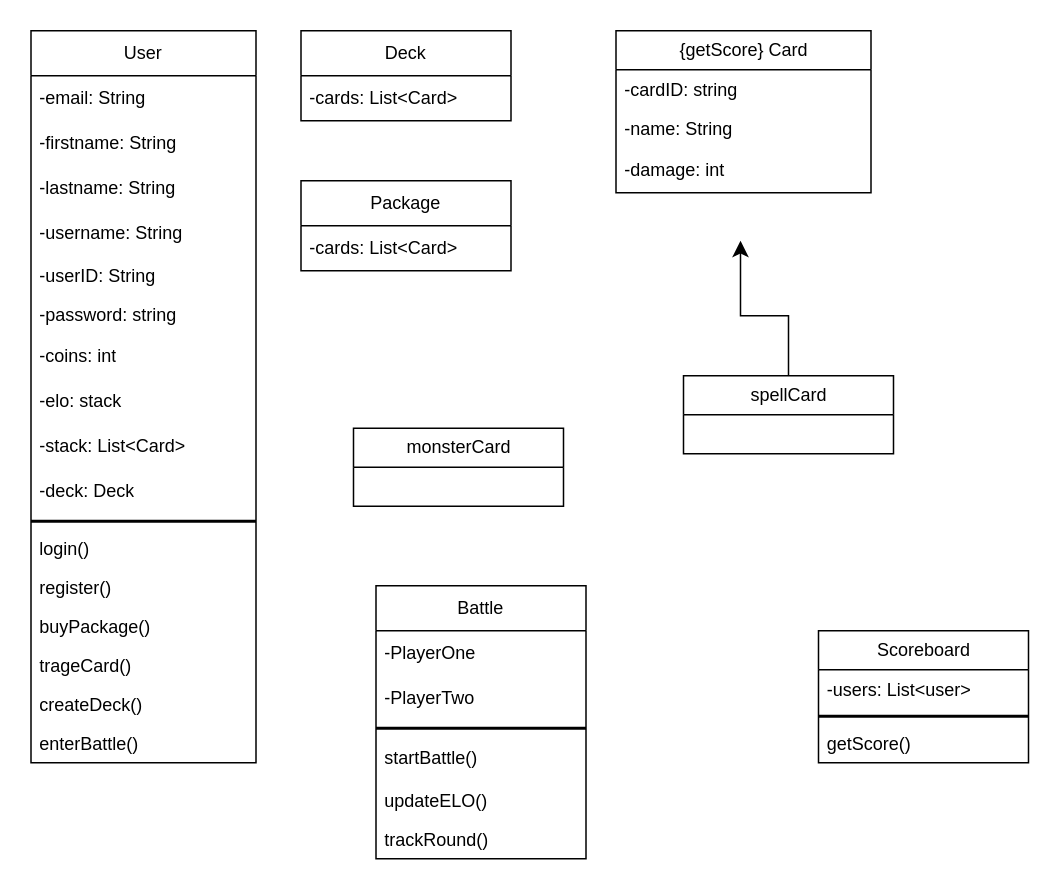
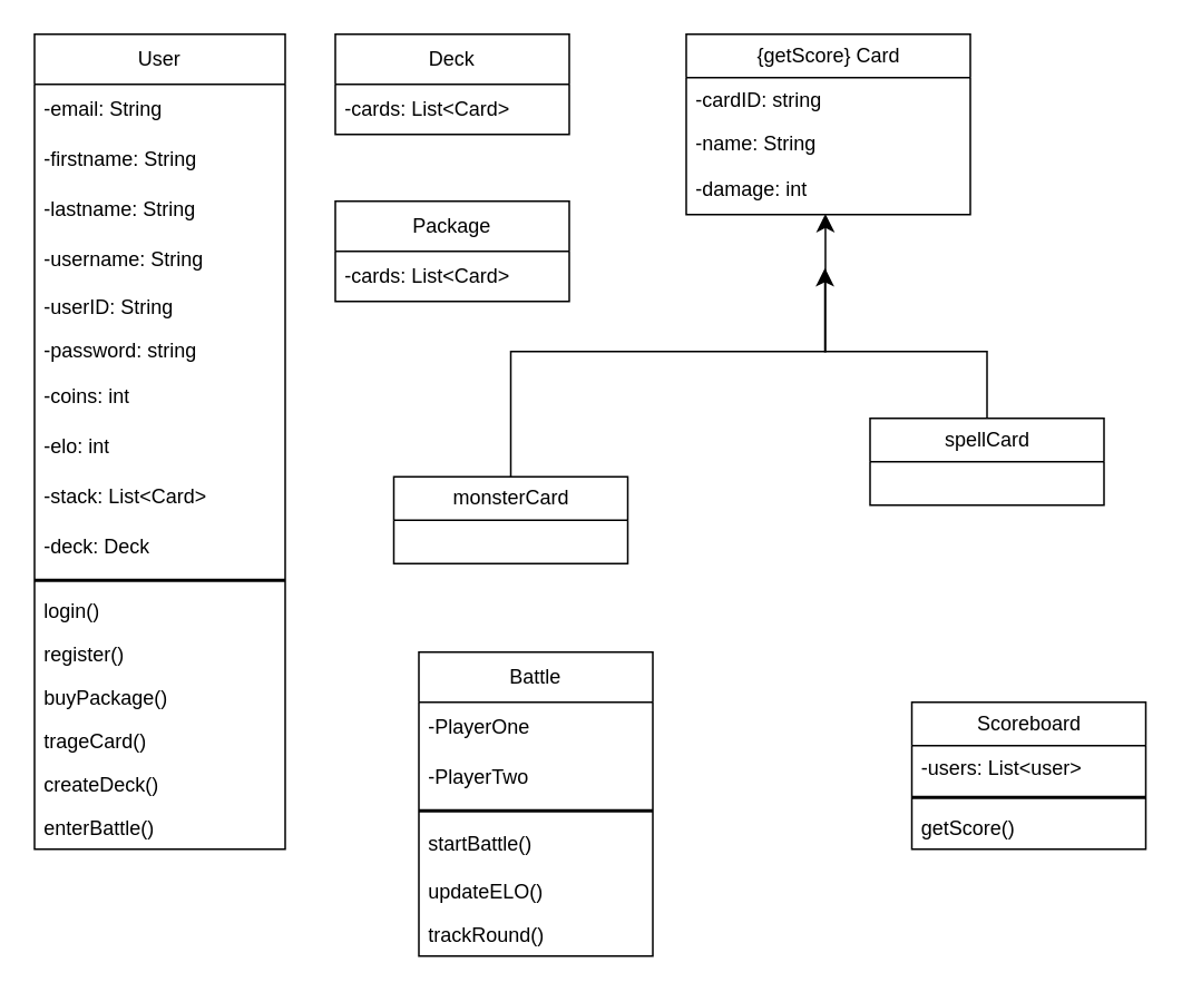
  <mxCell id="0" />
  <mxCell id="1" parent="0" />
  <mxCell id="2" value="User" style="swimlane;fontStyle=0;childLayout=stackLayout;horizontal=1;startSize=30;horizontalStack=0;resizeParent=1;resizeParentMax=0;resizeLast=0;collapsible=1;marginBottom=0;whiteSpace=wrap;html=1;" vertex="1" parent="1"><mxGeometry x="20" y="20" width="150" height="488" as="geometry"><mxRectangle x="30" y="50" width="70" height="30" as="alternateBounds" /></mxGeometry></mxCell>
  <mxCell id="3" value="-email: String" style="text;strokeColor=none;fillColor=none;align=left;verticalAlign=middle;spacingLeft=4;spacingRight=4;overflow=hidden;points=[[0,0.5],[1,0.5]];portConstraint=eastwest;rotatable=0;whiteSpace=wrap;html=1;" vertex="1" parent="2"><mxGeometry y="30" width="150" height="30" as="geometry" /></mxCell>
  <mxCell id="4" value="-firstname: String" style="text;strokeColor=none;fillColor=none;align=left;verticalAlign=middle;spacingLeft=4;spacingRight=4;overflow=hidden;points=[[0,0.5],[1,0.5]];portConstraint=eastwest;rotatable=0;whiteSpace=wrap;html=1;" vertex="1" parent="2"><mxGeometry y="60" width="150" height="30" as="geometry" /></mxCell>
  <mxCell id="5" value="-lastname: String" style="text;strokeColor=none;fillColor=none;align=left;verticalAlign=middle;spacingLeft=4;spacingRight=4;overflow=hidden;points=[[0,0.5],[1,0.5]];portConstraint=eastwest;rotatable=0;whiteSpace=wrap;html=1;" vertex="1" parent="2"><mxGeometry y="90" width="150" height="30" as="geometry" /></mxCell>
  <mxCell id="6" value="-username: String" style="text;strokeColor=none;fillColor=none;align=left;verticalAlign=middle;spacingLeft=4;spacingRight=4;overflow=hidden;points=[[0,0.5],[1,0.5]];portConstraint=eastwest;rotatable=0;whiteSpace=wrap;html=1;" vertex="1" parent="2"><mxGeometry y="120" width="150" height="30" as="geometry" /></mxCell>
  <mxCell id="7" value="-userID: String" style="text;strokeColor=none;fillColor=none;align=left;verticalAlign=top;spacingLeft=4;spacingRight=4;overflow=hidden;rotatable=0;points=[[0,0.5],[1,0.5]];portConstraint=eastwest;whiteSpace=wrap;html=1;" vertex="1" parent="2"><mxGeometry y="150" width="150" height="26" as="geometry" /></mxCell>
  <mxCell id="8" value="-password: string" style="text;strokeColor=none;fillColor=none;align=left;verticalAlign=top;spacingLeft=4;spacingRight=4;overflow=hidden;rotatable=0;points=[[0,0.5],[1,0.5]];portConstraint=eastwest;whiteSpace=wrap;html=1;" vertex="1" parent="2"><mxGeometry y="176" width="150" height="26" as="geometry" /></mxCell>
  <mxCell id="9" value="-coins: int" style="text;strokeColor=none;fillColor=none;align=left;verticalAlign=middle;spacingLeft=4;spacingRight=4;overflow=hidden;points=[[0,0.5],[1,0.5]];portConstraint=eastwest;rotatable=0;whiteSpace=wrap;html=1;" vertex="1" parent="2"><mxGeometry y="202" width="150" height="30" as="geometry" /></mxCell>
- <mxCell id="10" value="-elo: stack" style="text;strokeColor=none;fillColor=none;align=left;verticalAlign=middle;spacingLeft=4;spacingRight=4;overflow=hidden;points=[[0,0.5],[1,0.5]];portConstraint=eastwest;rotatable=0;whiteSpace=wrap;html=1;" vertex="1" parent="2"><mxGeometry y="232" width="150" height="30" as="geometry" /></mxCell>
+ <mxCell id="10" value="-elo: int" style="text;strokeColor=none;fillColor=none;align=left;verticalAlign=middle;spacingLeft=4;spacingRight=4;overflow=hidden;points=[[0,0.5],[1,0.5]];portConstraint=eastwest;rotatable=0;whiteSpace=wrap;html=1;" vertex="1" parent="2"><mxGeometry y="232" width="150" height="30" as="geometry" /></mxCell>
  <mxCell id="11" value="-stack: List&amp;lt;Card&amp;gt;" style="text;strokeColor=none;fillColor=none;align=left;verticalAlign=middle;spacingLeft=4;spacingRight=4;overflow=hidden;points=[[0,0.5],[1,0.5]];portConstraint=eastwest;rotatable=0;whiteSpace=wrap;html=1;" vertex="1" parent="2"><mxGeometry y="262" width="150" height="30" as="geometry" /></mxCell>
  <mxCell id="12" value="-deck: Deck" style="text;strokeColor=none;fillColor=none;align=left;verticalAlign=middle;spacingLeft=4;spacingRight=4;overflow=hidden;points=[[0,0.5],[1,0.5]];portConstraint=eastwest;rotatable=0;whiteSpace=wrap;html=1;" vertex="1" parent="2"><mxGeometry y="292" width="150" height="30" as="geometry" /></mxCell>
  <mxCell id="13" value="" style="line;strokeWidth=2;html=1;" vertex="1" parent="2"><mxGeometry y="322" width="150" height="10" as="geometry" /></mxCell>
  <mxCell id="14" value="login()" style="text;strokeColor=none;fillColor=none;align=left;verticalAlign=top;spacingLeft=4;spacingRight=4;overflow=hidden;rotatable=0;points=[[0,0.5],[1,0.5]];portConstraint=eastwest;whiteSpace=wrap;html=1;" vertex="1" parent="2"><mxGeometry y="332" width="150" height="26" as="geometry" /></mxCell>
  <mxCell id="15" value="register()" style="text;strokeColor=none;fillColor=none;align=left;verticalAlign=top;spacingLeft=4;spacingRight=4;overflow=hidden;rotatable=0;points=[[0,0.5],[1,0.5]];portConstraint=eastwest;whiteSpace=wrap;html=1;" vertex="1" parent="2"><mxGeometry y="358" width="150" height="26" as="geometry" /></mxCell>
  <mxCell id="16" value="buyPackage()" style="text;strokeColor=none;fillColor=none;align=left;verticalAlign=top;spacingLeft=4;spacingRight=4;overflow=hidden;rotatable=0;points=[[0,0.5],[1,0.5]];portConstraint=eastwest;whiteSpace=wrap;html=1;" vertex="1" parent="2"><mxGeometry y="384" width="150" height="26" as="geometry" /></mxCell>
  <mxCell id="17" value="trageCard()" style="text;strokeColor=none;fillColor=none;align=left;verticalAlign=top;spacingLeft=4;spacingRight=4;overflow=hidden;rotatable=0;points=[[0,0.5],[1,0.5]];portConstraint=eastwest;whiteSpace=wrap;html=1;" vertex="1" parent="2"><mxGeometry y="410" width="150" height="26" as="geometry" /></mxCell>
  <mxCell id="18" value="createDeck()" style="text;strokeColor=none;fillColor=none;align=left;verticalAlign=top;spacingLeft=4;spacingRight=4;overflow=hidden;rotatable=0;points=[[0,0.5],[1,0.5]];portConstraint=eastwest;whiteSpace=wrap;html=1;" vertex="1" parent="2"><mxGeometry y="436" width="150" height="26" as="geometry" /></mxCell>
  <mxCell id="19" value="enterBattle()" style="text;strokeColor=none;fillColor=none;align=left;verticalAlign=top;spacingLeft=4;spacingRight=4;overflow=hidden;rotatable=0;points=[[0,0.5],[1,0.5]];portConstraint=eastwest;whiteSpace=wrap;html=1;" vertex="1" parent="2"><mxGeometry y="462" width="150" height="26" as="geometry" /></mxCell>
  <mxCell id="20" style="edgeStyle=none;html=1;entryX=1;entryY=0.5;entryDx=0;entryDy=0;" edge="1" parent="2" source="2" target="8"><mxGeometry relative="1" as="geometry" /></mxCell>
  <mxCell id="21" value="{getScore} Card" style="swimlane;fontStyle=0;childLayout=stackLayout;horizontal=1;startSize=26;fillColor=none;horizontalStack=0;resizeParent=1;resizeParentMax=0;resizeLast=0;collapsible=1;marginBottom=0;html=1;" vertex="1" parent="1"><mxGeometry x="410" y="20" width="170" height="108" as="geometry" /></mxCell>
  <mxCell id="22" value="-cardID: string" style="text;strokeColor=none;fillColor=none;align=left;verticalAlign=top;spacingLeft=4;spacingRight=4;overflow=hidden;rotatable=0;points=[[0,0.5],[1,0.5]];portConstraint=eastwest;whiteSpace=wrap;html=1;" vertex="1" parent="21"><mxGeometry y="26" width="170" height="26" as="geometry" /></mxCell>
  <mxCell id="23" value="-name: String" style="text;strokeColor=none;fillColor=none;align=left;verticalAlign=top;spacingLeft=4;spacingRight=4;overflow=hidden;rotatable=0;points=[[0,0.5],[1,0.5]];portConstraint=eastwest;whiteSpace=wrap;html=1;" vertex="1" parent="21"><mxGeometry y="52" width="170" height="26" as="geometry" /></mxCell>
  <mxCell id="24" value="-damage: int" style="text;strokeColor=none;fillColor=none;align=left;verticalAlign=middle;spacingLeft=4;spacingRight=4;overflow=hidden;points=[[0,0.5],[1,0.5]];portConstraint=eastwest;rotatable=0;whiteSpace=wrap;html=1;" vertex="1" parent="21"><mxGeometry y="78" width="170" height="30" as="geometry" /></mxCell>
  <mxCell id="25" value="monsterCard" style="swimlane;fontStyle=0;childLayout=stackLayout;horizontal=1;startSize=26;fillColor=none;horizontalStack=0;resizeParent=1;resizeParentMax=0;resizeLast=0;collapsible=1;marginBottom=0;html=1;" vertex="1" parent="1"><mxGeometry x="235" y="285" width="140" height="52" as="geometry" /></mxCell>
- <mxCell id="26" value="spellCard" style="swimlane;fontStyle=0;childLayout=stackLayout;horizontal=1;startSize=26;fillColor=none;horizontalStack=0;resizeParent=1;resizeParentMax=0;resizeLast=0;collapsible=1;marginBottom=0;html=1;" vertex="1" parent="1"><mxGeometry x="455" y="250" width="140" height="52" as="geometry" /></mxCell>
+ <mxCell id="26" value="spellCard" style="swimlane;fontStyle=0;childLayout=stackLayout;horizontal=1;startSize=26;fillColor=none;horizontalStack=0;resizeParent=1;resizeParentMax=0;resizeLast=0;collapsible=1;marginBottom=0;html=1;" vertex="1" parent="1"><mxGeometry x="520" y="250" width="140" height="52" as="geometry" /></mxCell>
+ <mxCell id="27" value="" style="edgeStyle=elbowEdgeStyle;elbow=vertical;endArrow=classic;html=1;curved=0;rounded=0;endSize=8;startSize=8;exitX=0.5;exitY=0;exitDx=0;exitDy=0;entryX=0.49;entryY=0.986;entryDx=0;entryDy=0;entryPerimeter=0;" edge="1" parent="1" source="25" target="24"><mxGeometry width="50" height="50" relative="1" as="geometry"><mxPoint x="500" y="240" as="sourcePoint" /><mxPoint x="550" y="190" as="targetPoint" /><Array as="points"><mxPoint x="510" y="210" /></Array></mxGeometry></mxCell>
  <mxCell id="28" value="" style="edgeStyle=elbowEdgeStyle;elbow=vertical;endArrow=classic;html=1;curved=0;rounded=0;endSize=8;startSize=8;exitX=0.5;exitY=0;exitDx=0;exitDy=0;" edge="1" parent="1" source="26"><mxGeometry width="50" height="50" relative="1" as="geometry"><mxPoint x="500" y="240" as="sourcePoint" /><mxPoint x="493" y="160" as="targetPoint" /><Array as="points"><mxPoint x="550" y="210" /></Array></mxGeometry></mxCell>
  <mxCell id="29" value="Deck" style="swimlane;fontStyle=0;childLayout=stackLayout;horizontal=1;startSize=30;horizontalStack=0;resizeParent=1;resizeParentMax=0;resizeLast=0;collapsible=1;marginBottom=0;whiteSpace=wrap;html=1;" vertex="1" parent="1"><mxGeometry x="200" y="20" width="140" height="60" as="geometry" /></mxCell>
  <mxCell id="30" value="-cards: List&amp;lt;Card&amp;gt;" style="text;strokeColor=none;fillColor=none;align=left;verticalAlign=middle;spacingLeft=4;spacingRight=4;overflow=hidden;points=[[0,0.5],[1,0.5]];portConstraint=eastwest;rotatable=0;whiteSpace=wrap;html=1;" vertex="1" parent="29"><mxGeometry y="30" width="140" height="30" as="geometry" /></mxCell>
  <mxCell id="31" value="Package" style="swimlane;fontStyle=0;childLayout=stackLayout;horizontal=1;startSize=30;horizontalStack=0;resizeParent=1;resizeParentMax=0;resizeLast=0;collapsible=1;marginBottom=0;whiteSpace=wrap;html=1;" vertex="1" parent="1"><mxGeometry x="200" y="120" width="140" height="60" as="geometry" /></mxCell>
  <mxCell id="32" value="-cards: List&amp;lt;Card&amp;gt;" style="text;strokeColor=none;fillColor=none;align=left;verticalAlign=middle;spacingLeft=4;spacingRight=4;overflow=hidden;points=[[0,0.5],[1,0.5]];portConstraint=eastwest;rotatable=0;whiteSpace=wrap;html=1;" vertex="1" parent="31"><mxGeometry y="30" width="140" height="30" as="geometry" /></mxCell>
  <mxCell id="33" value="Battle" style="swimlane;fontStyle=0;childLayout=stackLayout;horizontal=1;startSize=30;horizontalStack=0;resizeParent=1;resizeParentMax=0;resizeLast=0;collapsible=1;marginBottom=0;whiteSpace=wrap;html=1;" vertex="1" parent="1"><mxGeometry x="250" y="390" width="140" height="182" as="geometry" /></mxCell>
  <mxCell id="34" value="-PlayerOne" style="text;strokeColor=none;fillColor=none;align=left;verticalAlign=middle;spacingLeft=4;spacingRight=4;overflow=hidden;points=[[0,0.5],[1,0.5]];portConstraint=eastwest;rotatable=0;whiteSpace=wrap;html=1;" vertex="1" parent="33"><mxGeometry y="30" width="140" height="30" as="geometry" /></mxCell>
  <mxCell id="35" value="-PlayerTwo" style="text;strokeColor=none;fillColor=none;align=left;verticalAlign=middle;spacingLeft=4;spacingRight=4;overflow=hidden;points=[[0,0.5],[1,0.5]];portConstraint=eastwest;rotatable=0;whiteSpace=wrap;html=1;" vertex="1" parent="33"><mxGeometry y="60" width="140" height="30" as="geometry" /></mxCell>
  <mxCell id="36" value="" style="line;strokeWidth=2;html=1;" vertex="1" parent="33"><mxGeometry y="90" width="140" height="10" as="geometry" /></mxCell>
  <mxCell id="37" value="startBattle()" style="text;strokeColor=none;fillColor=none;align=left;verticalAlign=middle;spacingLeft=4;spacingRight=4;overflow=hidden;points=[[0,0.5],[1,0.5]];portConstraint=eastwest;rotatable=0;whiteSpace=wrap;html=1;" vertex="1" parent="33"><mxGeometry y="100" width="140" height="30" as="geometry" /></mxCell>
  <mxCell id="38" value="updateELO()" style="text;strokeColor=none;fillColor=none;align=left;verticalAlign=top;spacingLeft=4;spacingRight=4;overflow=hidden;rotatable=0;points=[[0,0.5],[1,0.5]];portConstraint=eastwest;whiteSpace=wrap;html=1;" vertex="1" parent="33"><mxGeometry y="130" width="140" height="26" as="geometry" /></mxCell>
  <mxCell id="39" value="trackRound()" style="text;strokeColor=none;fillColor=none;align=left;verticalAlign=top;spacingLeft=4;spacingRight=4;overflow=hidden;rotatable=0;points=[[0,0.5],[1,0.5]];portConstraint=eastwest;whiteSpace=wrap;html=1;" vertex="1" parent="33"><mxGeometry y="156" width="140" height="26" as="geometry" /></mxCell>
  <mxCell id="40" value="Scoreboard" style="swimlane;fontStyle=0;childLayout=stackLayout;horizontal=1;startSize=26;fillColor=none;horizontalStack=0;resizeParent=1;resizeParentMax=0;resizeLast=0;collapsible=1;marginBottom=0;html=1;" vertex="1" parent="1"><mxGeometry x="545" y="420" width="140" height="88" as="geometry" /></mxCell>
  <mxCell id="41" value="-users: List&amp;lt;user&amp;gt;" style="text;strokeColor=none;fillColor=none;align=left;verticalAlign=top;spacingLeft=4;spacingRight=4;overflow=hidden;rotatable=0;points=[[0,0.5],[1,0.5]];portConstraint=eastwest;whiteSpace=wrap;html=1;" vertex="1" parent="40"><mxGeometry y="26" width="140" height="26" as="geometry" /></mxCell>
  <mxCell id="42" value="" style="line;strokeWidth=2;html=1;" vertex="1" parent="40"><mxGeometry y="52" width="140" height="10" as="geometry" /></mxCell>
  <mxCell id="43" value="getScore()" style="text;strokeColor=none;fillColor=none;align=left;verticalAlign=top;spacingLeft=4;spacingRight=4;overflow=hidden;rotatable=0;points=[[0,0.5],[1,0.5]];portConstraint=eastwest;whiteSpace=wrap;html=1;" vertex="1" parent="40"><mxGeometry y="62" width="140" height="26" as="geometry" /></mxCell>
